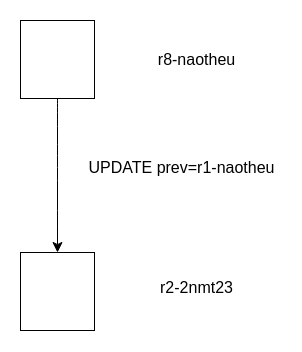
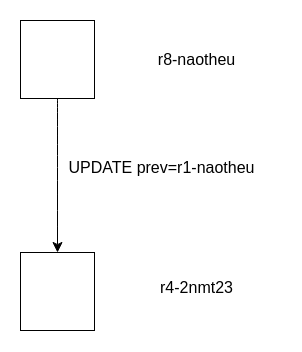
  <mxCell id="0" />
  <mxCell id="1" parent="0" />
  <mxCell id="2" style="edgeStyle=none;curved=1;rounded=0;orthogonalLoop=1;jettySize=auto;html=1;exitX=0.5;exitY=1;exitDx=0;exitDy=0;entryX=0.5;entryY=0;entryDx=0;entryDy=0;fontSize=12;startSize=8;endSize=8;" edge="1" parent="1" source="3" target="5"><mxGeometry relative="1" as="geometry" /></mxCell>
  <mxCell id="3" value="" style="rounded=0;whiteSpace=wrap;html=1;" vertex="1" parent="1"><mxGeometry x="20" y="20" width="74" height="78" as="geometry" /></mxCell>
  <mxCell id="4" value="r8-naotheu" style="text;html=1;align=center;verticalAlign=middle;whiteSpace=wrap;rounded=0;fontSize=16;" vertex="1" parent="1"><mxGeometry x="149" y="44" width="95" height="30" as="geometry" /></mxCell>
  <mxCell id="5" value="" style="rounded=0;whiteSpace=wrap;html=1;" vertex="1" parent="1"><mxGeometry x="20" y="252" width="74" height="78" as="geometry" /></mxCell>
- <mxCell id="6" value="r2-2nmt23" style="text;html=1;align=center;verticalAlign=middle;whiteSpace=wrap;rounded=0;fontSize=16;" vertex="1" parent="1"><mxGeometry x="149" y="272" width="95" height="30" as="geometry" /></mxCell>
- <mxCell id="7" value="UPDATE prev=r1-naotheu" style="text;html=1;align=center;verticalAlign=middle;whiteSpace=wrap;rounded=0;fontSize=16;" vertex="1" parent="1"><mxGeometry x="83" y="152" width="197" height="30" as="geometry" /></mxCell>
+ <mxCell id="6" value="r4-2nmt23" style="text;html=1;align=center;verticalAlign=middle;whiteSpace=wrap;rounded=0;fontSize=16;" vertex="1" parent="1"><mxGeometry x="149" y="272" width="95" height="30" as="geometry" /></mxCell>
+ <mxCell id="7" value="UPDATE prev=r1-naotheu" style="text;html=1;align=center;verticalAlign=middle;whiteSpace=wrap;rounded=0;fontSize=16;" vertex="1" parent="1"><mxGeometry x="63" y="152" width="197" height="30" as="geometry" /></mxCell>
